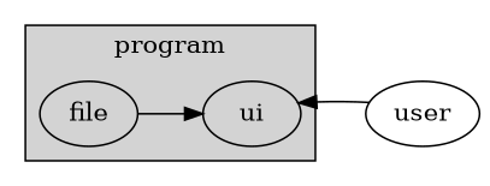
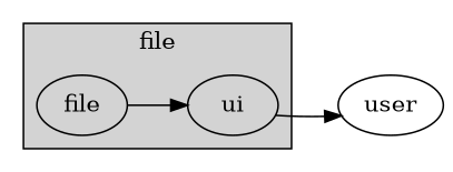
  digraph {
    rankdir=LR
    file
    ui
    user
    subgraph cluster_1 {
-     label=program
+     label=file
      style=filled
      file
      ui
    }
    file -> ui
-   user -> ui
+   ui -> user
  }
